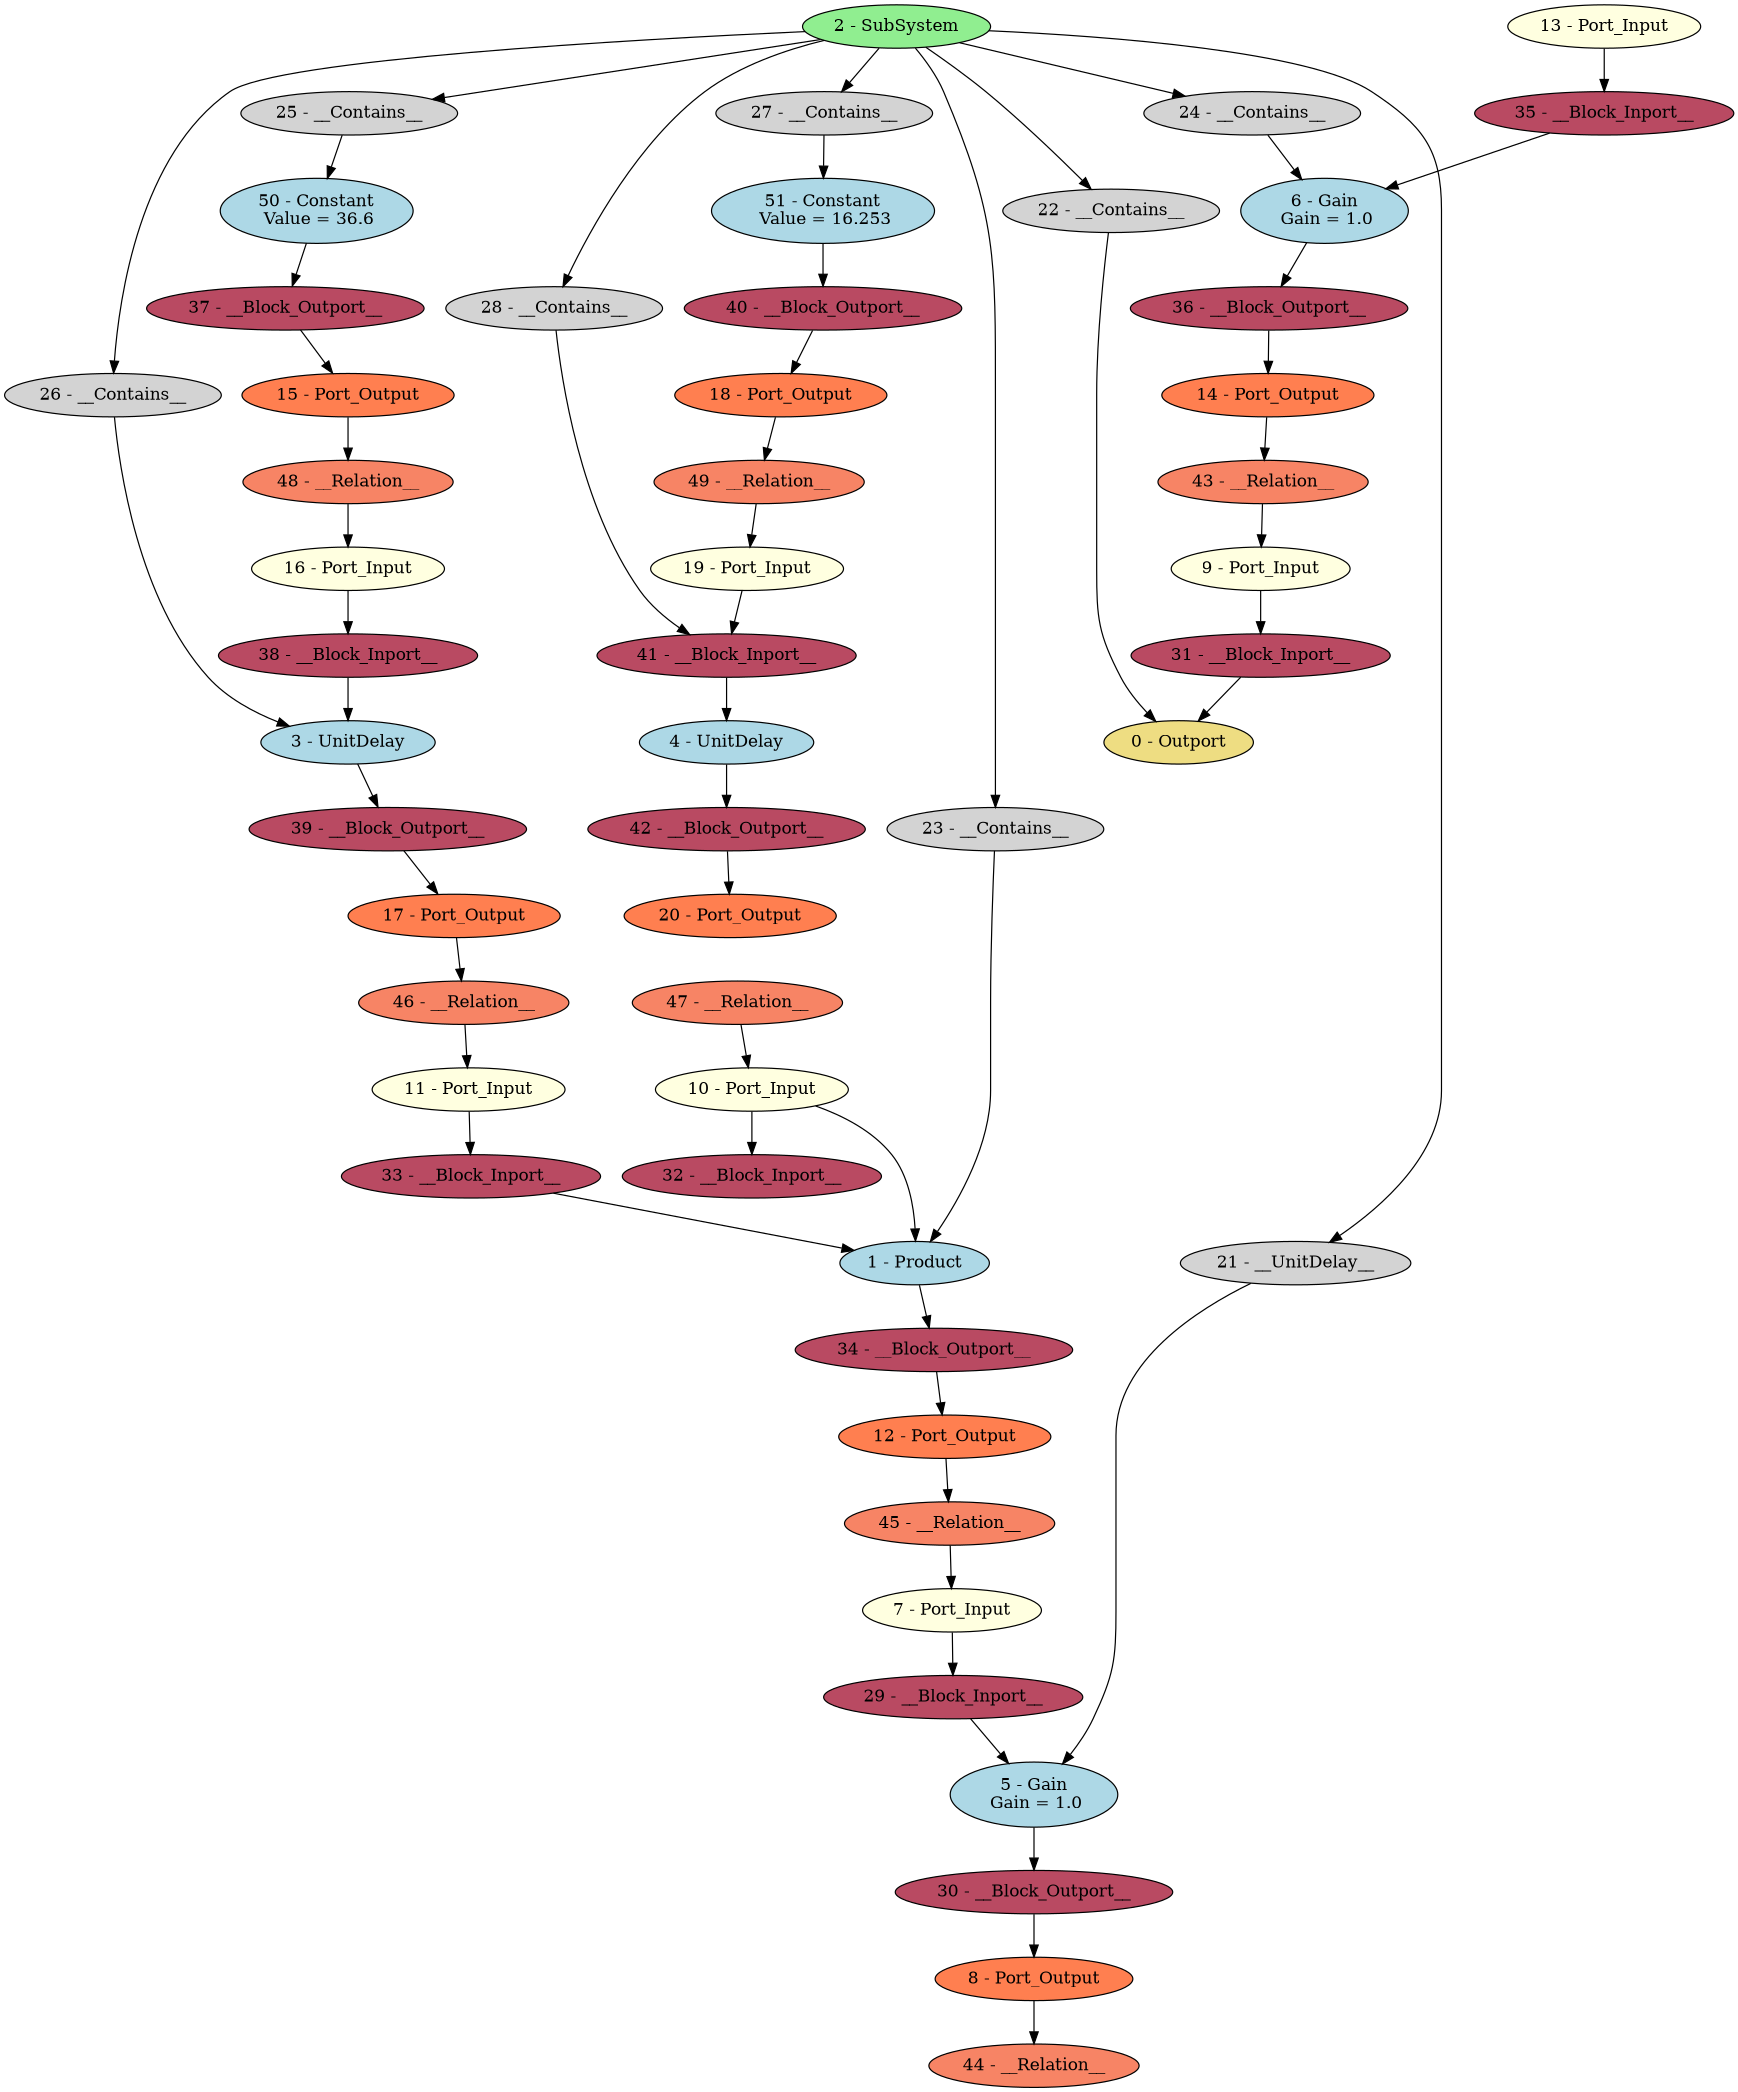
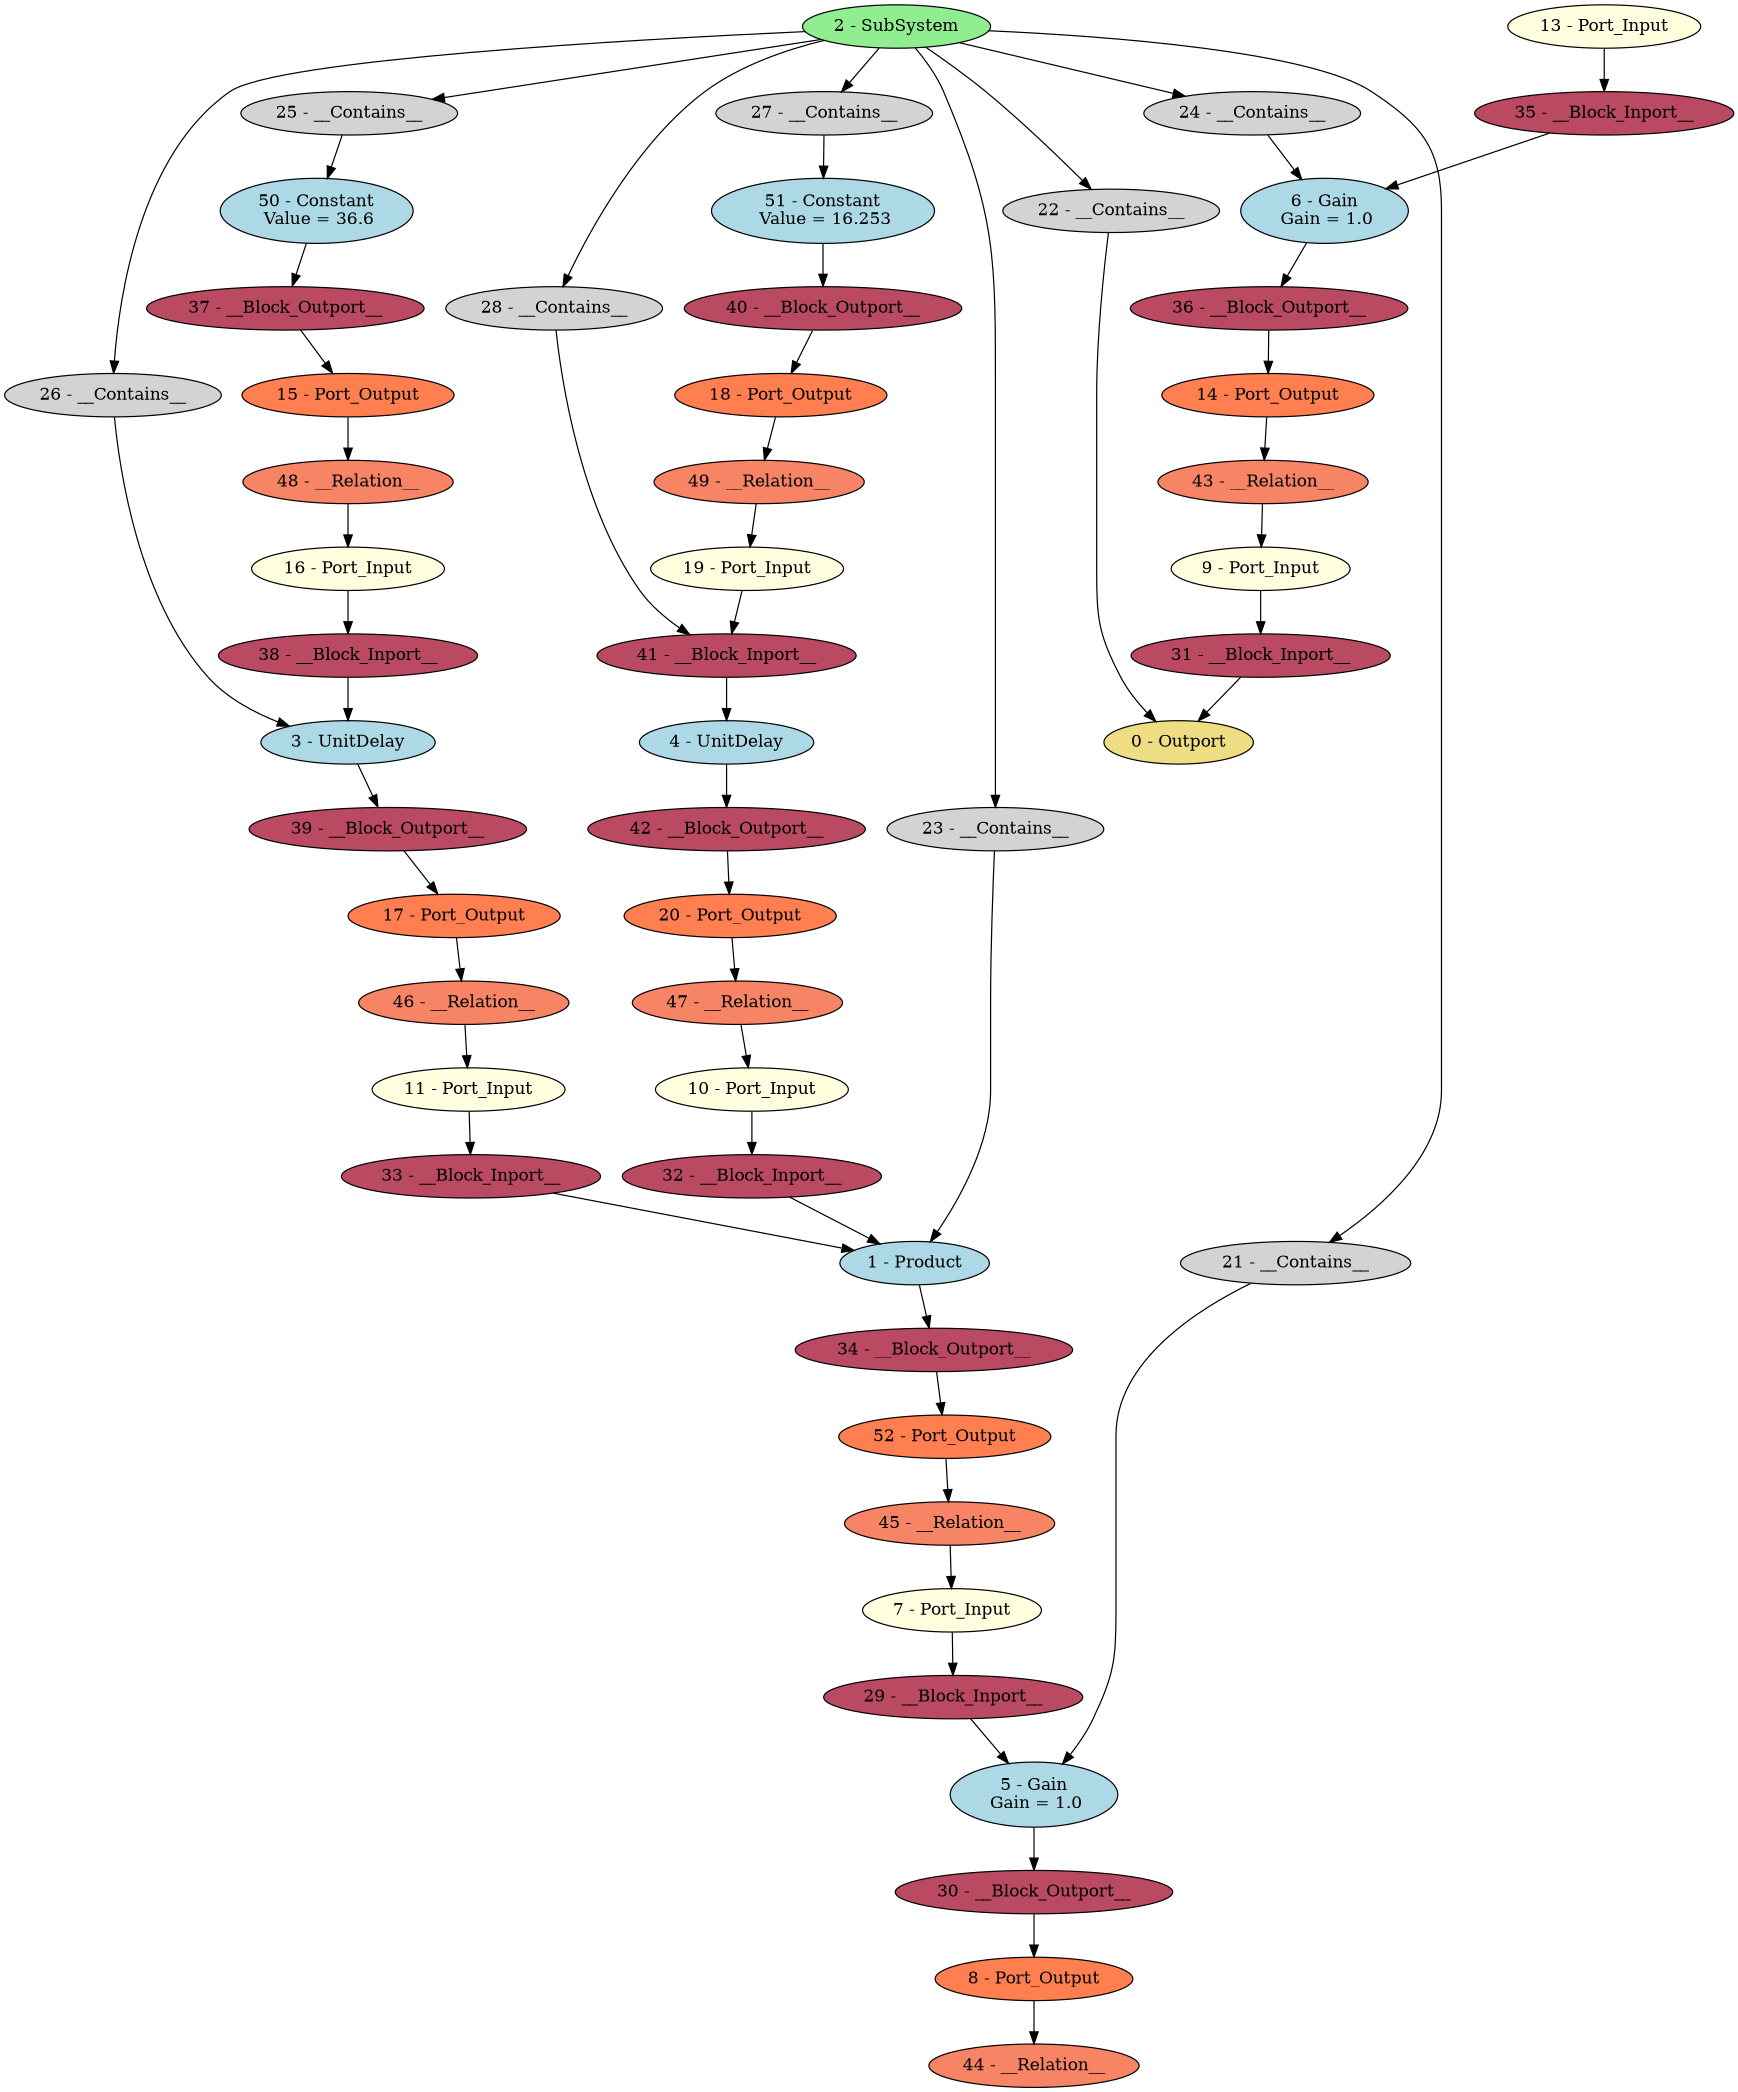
  digraph {
    node [fillcolor="#b94a62" style=filled]
    "0 - Outport" [fillcolor=lightgoldenrod]
    "1 - Product" [fillcolor=lightblue]
    "34 - __Block_Outport__"
-   "12 - Port_Output" [fillcolor=coral]
+   "12 - Port_Output" [fillcolor=coral label="52 - Port_Output"]
    "2 - SubSystem" [fillcolor=lightgreen]
-   "21 - __Contains__" [fillcolor=lightgray label="21 - __UnitDelay__"]
+   "21 - __Contains__" [fillcolor=lightgray]
    "22 - __Contains__" [fillcolor=lightgray]
    "23 - __Contains__" [fillcolor=lightgray]
    "24 - __Contains__" [fillcolor=lightgray]
    "25 - __Contains__" [fillcolor=lightgray]
    "26 - __Contains__" [fillcolor=lightgray]
    "27 - __Contains__" [fillcolor=lightgray]
    "28 - __Contains__" [fillcolor=lightgray]
    "5 - Gain\n Gain = 1.0" [fillcolor=lightblue]
    "6 - Gain\n Gain = 1.0" [fillcolor=lightblue]
    "50 - Constant\n Value = 36.6" [fillcolor=lightblue]
    "3 - UnitDelay" [fillcolor=lightblue]
    "51 - Constant\n Value = 16.253" [fillcolor=lightblue]
    "41 - __Block_Inport__"
    "39 - __Block_Outport__"
    "17 - Port_Output" [fillcolor=coral]
    "4 - UnitDelay" [fillcolor=lightblue]
    "42 - __Block_Outport__"
    "20 - Port_Output" [fillcolor=coral]
    "30 - __Block_Outport__"
    "8 - Port_Output" [fillcolor=coral]
    "36 - __Block_Outport__"
    "14 - Port_Output" [fillcolor=coral]
    "7 - Port_Input" [fillcolor=lightyellow]
    "29 - __Block_Inport__"
    "44 - __Relation__" [fillcolor="#f78465"]
    "9 - Port_Input" [fillcolor=lightyellow]
    "31 - __Block_Inport__"
    "10 - Port_Input" [fillcolor=lightyellow]
    "32 - __Block_Inport__"
    "11 - Port_Input" [fillcolor=lightyellow]
    "33 - __Block_Inport__"
    "45 - __Relation__" [fillcolor="#f78465"]
    "13 - Port_Input" [fillcolor=lightyellow]
    "35 - __Block_Inport__"
    "43 - __Relation__" [fillcolor="#f78465"]
    "15 - Port_Output" [fillcolor=coral]
    "48 - __Relation__" [fillcolor="#f78465"]
    "16 - Port_Input" [fillcolor=lightyellow]
    "38 - __Block_Inport__"
    "46 - __Relation__" [fillcolor="#f78465"]
    "18 - Port_Output" [fillcolor=coral]
    "49 - __Relation__" [fillcolor="#f78465"]
    "19 - Port_Input" [fillcolor=lightyellow]
    "47 - __Relation__" [fillcolor="#f78465"]
    "37 - __Block_Outport__"
    "40 - __Block_Outport__"
    "1 - Product" -> "34 - __Block_Outport__"
    "34 - __Block_Outport__" -> "12 - Port_Output"
    "12 - Port_Output" -> "45 - __Relation__"
    "2 - SubSystem" -> "21 - __Contains__"
    "2 - SubSystem" -> "22 - __Contains__"
    "2 - SubSystem" -> "23 - __Contains__"
    "2 - SubSystem" -> "24 - __Contains__"
    "2 - SubSystem" -> "25 - __Contains__"
    "2 - SubSystem" -> "26 - __Contains__"
    "2 - SubSystem" -> "27 - __Contains__"
    "2 - SubSystem" -> "28 - __Contains__"
    "21 - __Contains__" -> "5 - Gain\n Gain = 1.0"
    "22 - __Contains__" -> "0 - Outport"
    "23 - __Contains__" -> "1 - Product"
    "24 - __Contains__" -> "6 - Gain\n Gain = 1.0"
    "25 - __Contains__" -> "50 - Constant\n Value = 36.6"
    "26 - __Contains__" -> "3 - UnitDelay"
    "27 - __Contains__" -> "51 - Constant\n Value = 16.253"
    "28 - __Contains__" -> "41 - __Block_Inport__"
    "5 - Gain\n Gain = 1.0" -> "30 - __Block_Outport__"
    "6 - Gain\n Gain = 1.0" -> "36 - __Block_Outport__"
    "50 - Constant\n Value = 36.6" -> "37 - __Block_Outport__"
    "3 - UnitDelay" -> "39 - __Block_Outport__"
    "51 - Constant\n Value = 16.253" -> "40 - __Block_Outport__"
    "41 - __Block_Inport__" -> "4 - UnitDelay"
    "39 - __Block_Outport__" -> "17 - Port_Output"
    "17 - Port_Output" -> "46 - __Relation__"
    "4 - UnitDelay" -> "42 - __Block_Outport__"
    "42 - __Block_Outport__" -> "20 - Port_Output"
+   "20 - Port_Output" -> "47 - __Relation__"
    "30 - __Block_Outport__" -> "8 - Port_Output"
    "8 - Port_Output" -> "44 - __Relation__"
    "36 - __Block_Outport__" -> "14 - Port_Output"
    "14 - Port_Output" -> "43 - __Relation__"
    "7 - Port_Input" -> "29 - __Block_Inport__"
    "29 - __Block_Inport__" -> "5 - Gain\n Gain = 1.0"
    "9 - Port_Input" -> "31 - __Block_Inport__"
    "31 - __Block_Inport__" -> "0 - Outport"
    "10 - Port_Input" -> "32 - __Block_Inport__"
-   "10 - Port_Input" -> "1 - Product"
+   "32 - __Block_Inport__" -> "1 - Product"
    "11 - Port_Input" -> "33 - __Block_Inport__"
    "33 - __Block_Inport__" -> "1 - Product"
    "45 - __Relation__" -> "7 - Port_Input"
    "13 - Port_Input" -> "35 - __Block_Inport__"
    "35 - __Block_Inport__" -> "6 - Gain\n Gain = 1.0"
    "43 - __Relation__" -> "9 - Port_Input"
    "15 - Port_Output" -> "48 - __Relation__"
    "48 - __Relation__" -> "16 - Port_Input"
    "16 - Port_Input" -> "38 - __Block_Inport__"
    "38 - __Block_Inport__" -> "3 - UnitDelay"
    "46 - __Relation__" -> "11 - Port_Input"
    "18 - Port_Output" -> "49 - __Relation__"
    "49 - __Relation__" -> "19 - Port_Input"
    "19 - Port_Input" -> "41 - __Block_Inport__"
    "47 - __Relation__" -> "10 - Port_Input"
    "37 - __Block_Outport__" -> "15 - Port_Output"
    "40 - __Block_Outport__" -> "18 - Port_Output"
  }
